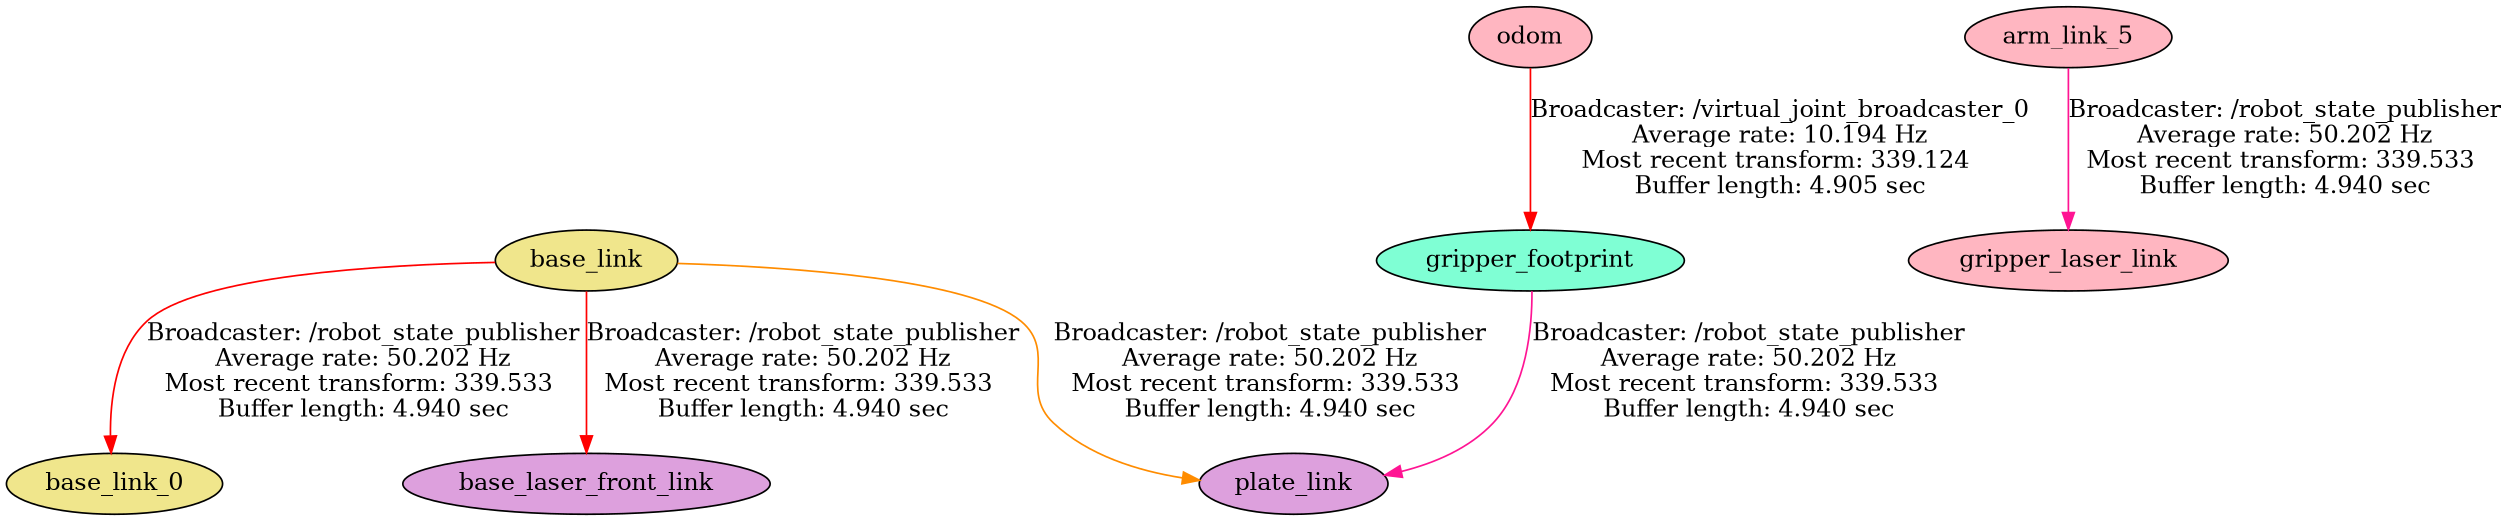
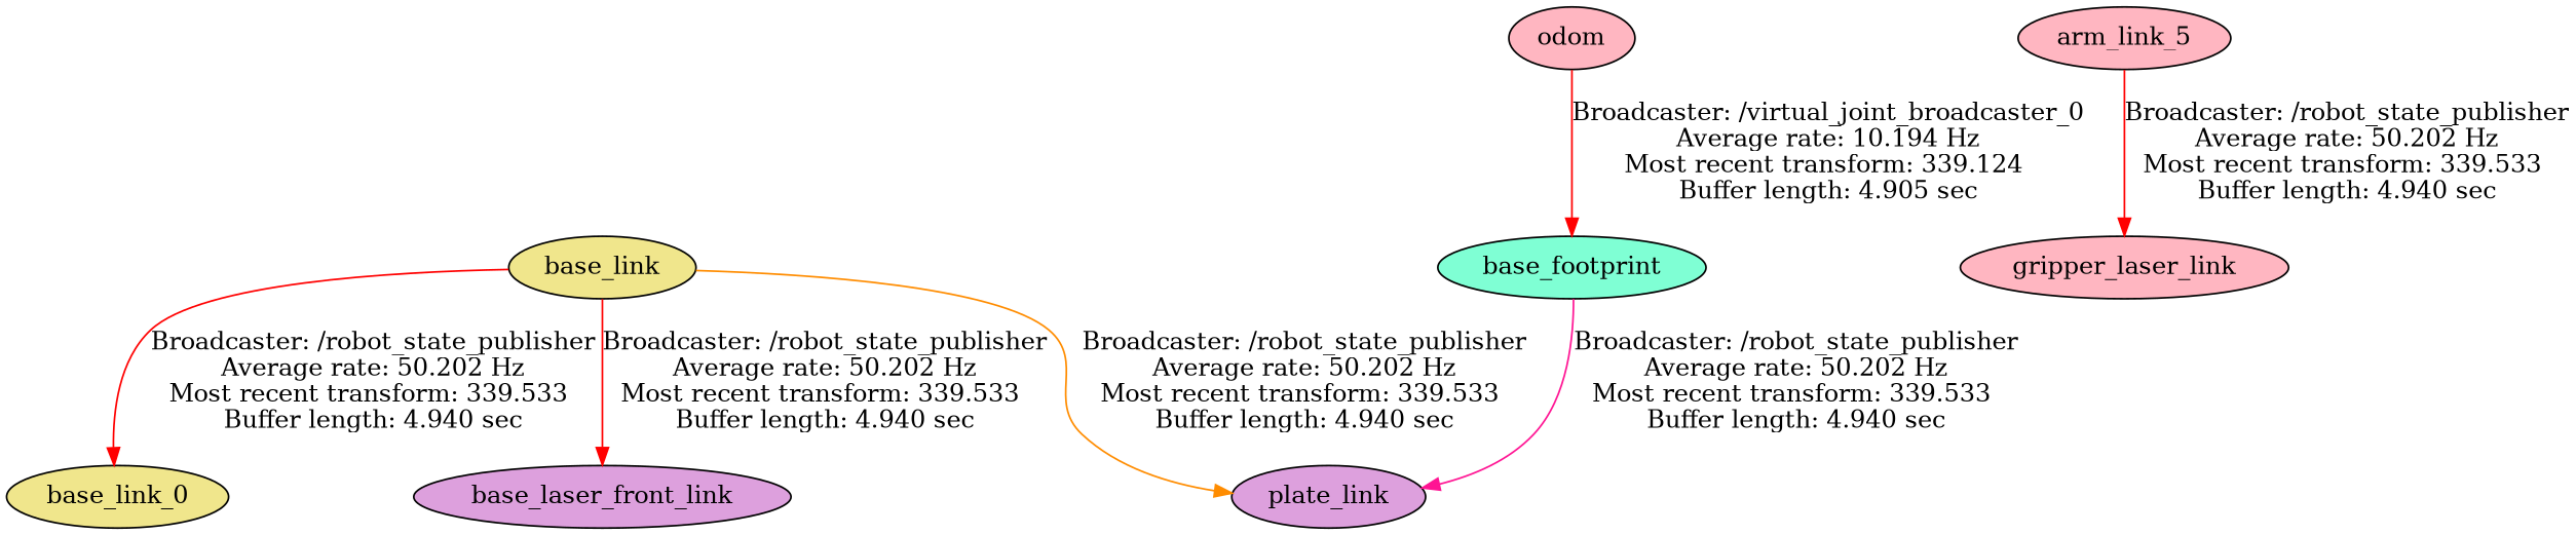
  digraph {
    node [fillcolor=lightpink style=filled]
    edge [color=red]
    base_link [fillcolor=khaki]
    n2 [fillcolor=khaki label=base_link_0]
    base_laser_front_link [fillcolor=plum]
    plate_link [fillcolor=plum]
-   base_footprint [fillcolor=aquamarine label=gripper_footprint]
+   base_footprint [fillcolor=aquamarine]
    odom
    n7 [label=gripper_laser_link]
    arm_link_5
    base_link -> n2 [label="Broadcaster: /robot_state_publisher\nAverage rate: 50.202 Hz\nMost recent transform: 339.533 \nBuffer length: 4.940 sec\n"]
    base_link -> base_laser_front_link [label="Broadcaster: /robot_state_publisher\nAverage rate: 50.202 Hz\nMost recent transform: 339.533 \nBuffer length: 4.940 sec\n"]
    base_link -> plate_link [color=darkorange label="Broadcaster: /robot_state_publisher\nAverage rate: 50.202 Hz\nMost recent transform: 339.533 \nBuffer length: 4.940 sec\n"]
    base_footprint -> plate_link [color=deeppink label="Broadcaster: /robot_state_publisher\nAverage rate: 50.202 Hz\nMost recent transform: 339.533 \nBuffer length: 4.940 sec\n"]
    odom -> base_footprint [label="Broadcaster: /virtual_joint_broadcaster_0\nAverage rate: 10.194 Hz\nMost recent transform: 339.124 \nBuffer length: 4.905 sec\n"]
-   arm_link_5 -> n7 [color=deeppink label="Broadcaster: /robot_state_publisher\nAverage rate: 50.202 Hz\nMost recent transform: 339.533 \nBuffer length: 4.940 sec\n"]
+   arm_link_5 -> n7 [label="Broadcaster: /robot_state_publisher\nAverage rate: 50.202 Hz\nMost recent transform: 339.533 \nBuffer length: 4.940 sec\n"]
  }
